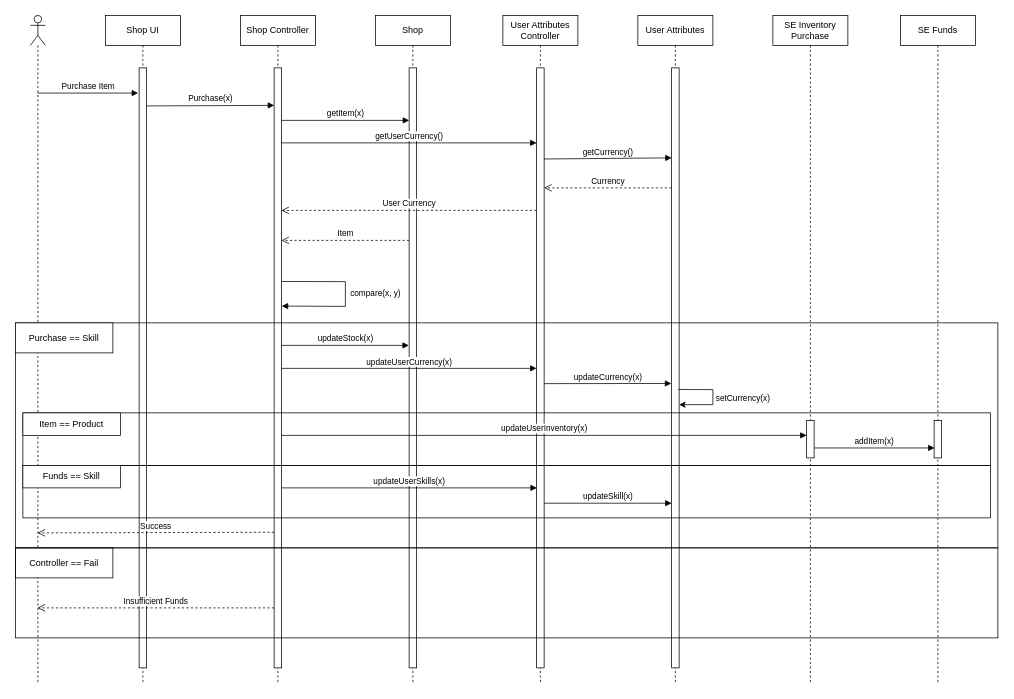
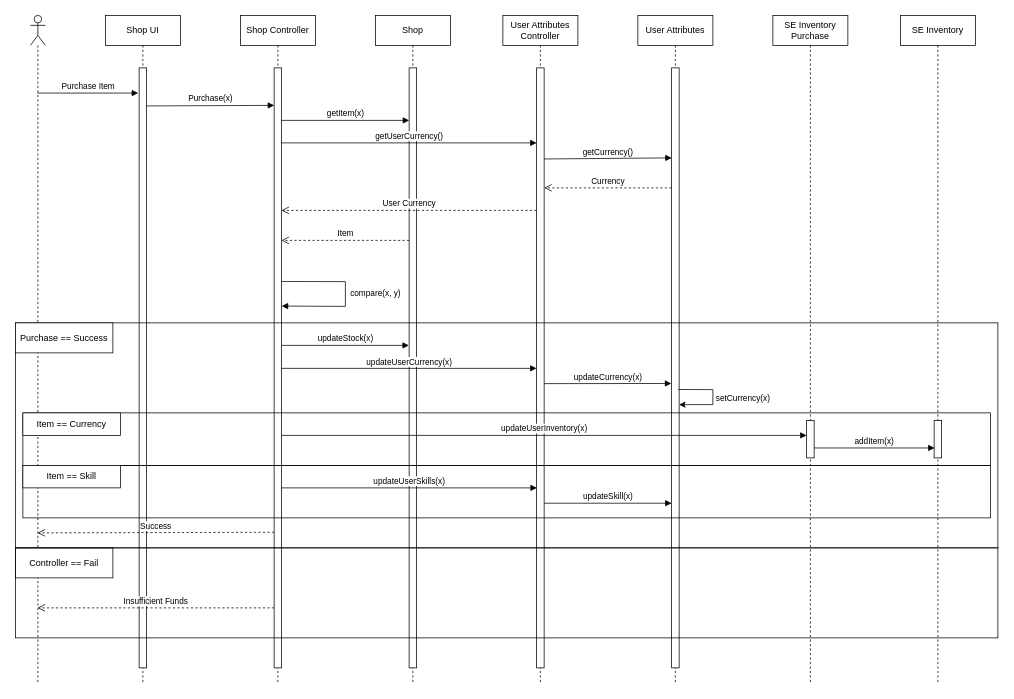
  <mxCell id="0" />
  <mxCell id="1" parent="0" />
  <mxCell id="2" value="" style="shape=umlLifeline;participant=umlActor;perimeter=lifelinePerimeter;whiteSpace=wrap;html=1;container=1;collapsible=0;recursiveResize=0;verticalAlign=top;spacingTop=36;labelBackgroundColor=#ffffff;outlineConnect=0;" parent="1" vertex="1"><mxGeometry x="40" y="20" width="20" height="890" as="geometry" /></mxCell>
  <mxCell id="3" value="Shop UI" style="shape=umlLifeline;perimeter=lifelinePerimeter;whiteSpace=wrap;html=1;container=1;collapsible=0;recursiveResize=0;outlineConnect=0;" parent="1" vertex="1"><mxGeometry x="140" y="20" width="100" height="890" as="geometry" /></mxCell>
  <mxCell id="4" value="" style="html=1;points=[];perimeter=orthogonalPerimeter;" parent="3" vertex="1"><mxGeometry x="45" y="70" width="10" height="800" as="geometry" /></mxCell>
  <mxCell id="5" value="Shop Controller" style="shape=umlLifeline;perimeter=lifelinePerimeter;whiteSpace=wrap;html=1;container=1;collapsible=0;recursiveResize=0;outlineConnect=0;" parent="1" vertex="1"><mxGeometry x="320" y="20" width="100" height="890" as="geometry" /></mxCell>
  <mxCell id="6" value="" style="html=1;points=[];perimeter=orthogonalPerimeter;" parent="5" vertex="1"><mxGeometry x="45" y="70" width="10" height="800" as="geometry" /></mxCell>
  <mxCell id="7" value="compare(x, y)" style="html=1;verticalAlign=bottom;endArrow=block;exitX=1.011;exitY=0.356;exitDx=0;exitDy=0;exitPerimeter=0;rounded=0;entryX=1.011;entryY=0.397;entryDx=0;entryDy=0;entryPerimeter=0;" parent="5" source="6" target="6" edge="1"><mxGeometry x="0.163" y="-41" width="80" relative="1" as="geometry"><mxPoint x="70" y="330" as="sourcePoint" /><mxPoint x="110" y="370" as="targetPoint" /><Array as="points"><mxPoint x="140" y="355" /><mxPoint x="140" y="388" /></Array><mxPoint x="40" y="33" as="offset" /></mxGeometry></mxCell>
  <mxCell id="8" value="Shop" style="shape=umlLifeline;perimeter=lifelinePerimeter;whiteSpace=wrap;html=1;container=1;collapsible=0;recursiveResize=0;outlineConnect=0;" parent="1" vertex="1"><mxGeometry x="500" y="20" width="100" height="890" as="geometry" /></mxCell>
  <mxCell id="9" value="" style="html=1;points=[];perimeter=orthogonalPerimeter;" parent="8" vertex="1"><mxGeometry x="45" y="70" width="10" height="800" as="geometry" /></mxCell>
  <mxCell id="10" value="Purchase Item" style="html=1;verticalAlign=bottom;endArrow=block;entryX=-0.129;entryY=0.042;entryDx=0;entryDy=0;entryPerimeter=0;" parent="1" source="2" target="4" edge="1"><mxGeometry width="80" relative="1" as="geometry"><mxPoint x="50" y="110.06" as="sourcePoint" /><mxPoint x="147.14" y="110" as="targetPoint" /></mxGeometry></mxCell>
  <mxCell id="11" value="Purchase(x)" style="html=1;verticalAlign=bottom;endArrow=block;exitX=1.011;exitY=0.103;exitDx=0;exitDy=0;exitPerimeter=0;entryX=0.011;entryY=0.102;entryDx=0;entryDy=0;entryPerimeter=0;" parent="1" edge="1"><mxGeometry width="80" relative="1" as="geometry"><mxPoint x="195.11" y="140.73" as="sourcePoint" /><mxPoint x="365.11" y="140" as="targetPoint" /></mxGeometry></mxCell>
  <mxCell id="12" value="getItem(x)" style="html=1;verticalAlign=bottom;endArrow=block;exitX=0.976;exitY=0.161;exitDx=0;exitDy=0;exitPerimeter=0;entryX=0.01;entryY=0.161;entryDx=0;entryDy=0;entryPerimeter=0;" parent="1" edge="1"><mxGeometry width="80" relative="1" as="geometry"><mxPoint x="374.76" y="160" as="sourcePoint" /><mxPoint x="545.1" y="160" as="targetPoint" /></mxGeometry></mxCell>
  <mxCell id="13" value="Item" style="html=1;verticalAlign=bottom;endArrow=open;dashed=1;endSize=8;exitX=0.01;exitY=0.253;exitDx=0;exitDy=0;exitPerimeter=0;entryX=0.976;entryY=0.253;entryDx=0;entryDy=0;entryPerimeter=0;" parent="1" edge="1"><mxGeometry relative="1" as="geometry"><mxPoint x="545.1" y="320" as="sourcePoint" /><mxPoint x="374.76" y="320" as="targetPoint" /></mxGeometry></mxCell>
  <mxCell id="14" value="User Attributes Controller" style="shape=umlLifeline;perimeter=lifelinePerimeter;whiteSpace=wrap;html=1;container=1;collapsible=0;recursiveResize=0;outlineConnect=0;" parent="1" vertex="1"><mxGeometry x="670" y="20" width="100" height="890" as="geometry" /></mxCell>
  <mxCell id="15" value="" style="html=1;points=[];perimeter=orthogonalPerimeter;" parent="14" vertex="1"><mxGeometry x="45" y="70" width="10" height="800" as="geometry" /></mxCell>
  <mxCell id="16" value="User Attributes" style="shape=umlLifeline;perimeter=lifelinePerimeter;whiteSpace=wrap;html=1;container=1;collapsible=0;recursiveResize=0;outlineConnect=0;" parent="1" vertex="1"><mxGeometry x="850" y="20" width="100" height="890" as="geometry" /></mxCell>
  <mxCell id="17" value="" style="html=1;points=[];perimeter=orthogonalPerimeter;" parent="16" vertex="1"><mxGeometry x="45" y="70" width="10" height="800" as="geometry" /></mxCell>
  <mxCell id="18" value="setCurrency(x)" style="endArrow=classic;html=1;exitX=0.89;exitY=0.536;exitDx=0;exitDy=0;exitPerimeter=0;rounded=0;" edge="1" parent="16" source="17" target="17"><mxGeometry x="0.19" y="-41" width="50" height="50" relative="1" as="geometry"><mxPoint x="70" y="500" as="sourcePoint" /><mxPoint x="170" y="460" as="targetPoint" /><Array as="points"><mxPoint x="100" y="499" /><mxPoint x="100" y="519" /></Array><mxPoint x="40" y="32" as="offset" /></mxGeometry></mxCell>
  <mxCell id="19" value="getUserCurrency()" style="html=1;verticalAlign=bottom;endArrow=block;exitX=0.976;exitY=0.161;exitDx=0;exitDy=0;exitPerimeter=0;" parent="1" edge="1"><mxGeometry width="80" relative="1" as="geometry"><mxPoint x="374.66" y="190" as="sourcePoint" /><mxPoint x="715" y="190" as="targetPoint" /></mxGeometry></mxCell>
  <mxCell id="20" value="getCurrency()" style="html=1;verticalAlign=bottom;endArrow=block;exitX=0.983;exitY=0.318;exitDx=0;exitDy=0;exitPerimeter=0;entryX=0.011;entryY=0.316;entryDx=0;entryDy=0;entryPerimeter=0;" parent="1" edge="1"><mxGeometry width="80" relative="1" as="geometry"><mxPoint x="724.83" y="211.46" as="sourcePoint" /><mxPoint x="895.11" y="210" as="targetPoint" /></mxGeometry></mxCell>
  <mxCell id="21" value="User Currency" style="html=1;verticalAlign=bottom;endArrow=open;dashed=1;endSize=8;entryX=0.976;entryY=0.253;entryDx=0;entryDy=0;entryPerimeter=0;" parent="1" edge="1"><mxGeometry relative="1" as="geometry"><mxPoint x="715" y="280" as="sourcePoint" /><mxPoint x="374.66" y="280" as="targetPoint" /></mxGeometry></mxCell>
  <mxCell id="22" value="Currency" style="html=1;verticalAlign=bottom;endArrow=open;dashed=1;endSize=8;exitX=-0.009;exitY=0.383;exitDx=0;exitDy=0;exitPerimeter=0;" parent="1" edge="1"><mxGeometry relative="1" as="geometry"><mxPoint x="894.91" y="250" as="sourcePoint" /><mxPoint x="725" y="250" as="targetPoint" /></mxGeometry></mxCell>
  <mxCell id="23" value="SE Inventory Purchase" style="shape=umlLifeline;perimeter=lifelinePerimeter;whiteSpace=wrap;html=1;container=1;collapsible=0;recursiveResize=0;outlineConnect=0;" parent="1" vertex="1"><mxGeometry x="1030" y="20" width="100" height="890" as="geometry" /></mxCell>
  <mxCell id="24" value="" style="html=1;points=[];perimeter=orthogonalPerimeter;" parent="23" vertex="1"><mxGeometry x="45" y="540" width="10" height="50" as="geometry" /></mxCell>
- <mxCell id="25" value="SE Funds" style="shape=umlLifeline;perimeter=lifelinePerimeter;whiteSpace=wrap;html=1;container=1;collapsible=0;recursiveResize=0;outlineConnect=0;" parent="1" vertex="1"><mxGeometry x="1200" y="20" width="100" height="890" as="geometry" /></mxCell>
+ <mxCell id="25" value="SE Inventory" style="shape=umlLifeline;perimeter=lifelinePerimeter;whiteSpace=wrap;html=1;container=1;collapsible=0;recursiveResize=0;outlineConnect=0;" parent="1" vertex="1"><mxGeometry x="1200" y="20" width="100" height="890" as="geometry" /></mxCell>
  <mxCell id="26" value="" style="html=1;points=[];perimeter=orthogonalPerimeter;" parent="25" vertex="1"><mxGeometry x="45" y="540" width="10" height="50" as="geometry" /></mxCell>
  <mxCell id="27" value="updateStock(x)" style="html=1;verticalAlign=bottom;endArrow=block;entryX=-0.029;entryY=0.465;entryDx=0;entryDy=0;entryPerimeter=0;" parent="1" edge="1"><mxGeometry width="80" relative="1" as="geometry"><mxPoint x="375" y="460" as="sourcePoint" /><mxPoint x="544.71" y="460" as="targetPoint" /></mxGeometry></mxCell>
  <mxCell id="28" value="updateUserCurrency(x)" style="html=1;verticalAlign=bottom;endArrow=block;entryX=-0.013;entryY=0.507;entryDx=0;entryDy=0;entryPerimeter=0;" parent="1" edge="1"><mxGeometry width="80" relative="1" as="geometry"><mxPoint x="375" y="490.66" as="sourcePoint" /><mxPoint x="714.87" y="490.66" as="targetPoint" /></mxGeometry></mxCell>
  <mxCell id="29" value="updateCurrency(x)" style="html=1;verticalAlign=bottom;endArrow=block;entryX=-0.04;entryY=0.526;entryDx=0;entryDy=0;entryPerimeter=0;" parent="1" edge="1" target="17"><mxGeometry width="80" relative="1" as="geometry"><mxPoint x="725" y="511" as="sourcePoint" /><mxPoint x="894.87" y="510.37" as="targetPoint" /></mxGeometry></mxCell>
  <mxCell id="30" value="updateUserInventory(x)" style="html=1;verticalAlign=bottom;endArrow=block;entryX=0;entryY=0.575;entryDx=0;entryDy=0;entryPerimeter=0;" parent="1" edge="1"><mxGeometry width="80" relative="1" as="geometry"><mxPoint x="375" y="580" as="sourcePoint" /><mxPoint x="1075" y="580" as="targetPoint" /></mxGeometry></mxCell>
  <mxCell id="31" value="addItem(x)" style="html=1;verticalAlign=bottom;endArrow=block;entryX=0.068;entryY=0.598;entryDx=0;entryDy=0;entryPerimeter=0;" parent="1" edge="1"><mxGeometry width="80" relative="1" as="geometry"><mxPoint x="1085" y="596.79" as="sourcePoint" /><mxPoint x="1245.68" y="596.79" as="targetPoint" /></mxGeometry></mxCell>
  <mxCell id="32" value="Success" style="html=1;verticalAlign=bottom;endArrow=open;dashed=1;endSize=8;exitX=0;exitY=0.774;exitDx=0;exitDy=0;exitPerimeter=0;" parent="1" source="6" edge="1"><mxGeometry relative="1" as="geometry"><mxPoint x="350" y="710" as="sourcePoint" /><mxPoint x="49.5" y="710" as="targetPoint" /></mxGeometry></mxCell>
  <mxCell id="33" value="Insufficient Funds" style="html=1;verticalAlign=bottom;endArrow=open;dashed=1;endSize=8;exitX=0;exitY=0.822;exitDx=0;exitDy=0;exitPerimeter=0;" parent="1" edge="1"><mxGeometry relative="1" as="geometry"><mxPoint x="365" y="810" as="sourcePoint" /><mxPoint x="49.5" y="810" as="targetPoint" /></mxGeometry></mxCell>
  <mxCell id="34" value="Controller == Fail" style="rounded=0;whiteSpace=wrap;html=1;fillColor=#ffffff;" parent="1" vertex="1"><mxGeometry x="20" y="730" width="130" height="40" as="geometry" /></mxCell>
  <mxCell id="35" value="updateUserSkills(x)" style="html=1;verticalAlign=bottom;endArrow=block;entryX=0.033;entryY=0.74;entryDx=0;entryDy=0;entryPerimeter=0;" parent="1" edge="1"><mxGeometry width="80" relative="1" as="geometry"><mxPoint x="375" y="650" as="sourcePoint" /><mxPoint x="715.33" y="650" as="targetPoint" /></mxGeometry></mxCell>
  <mxCell id="36" value="updateSkill(x)" style="html=1;verticalAlign=bottom;endArrow=block;entryX=0;entryY=0.768;entryDx=0;entryDy=0;entryPerimeter=0;" parent="1" edge="1"><mxGeometry width="80" relative="1" as="geometry"><mxPoint x="725" y="670.44" as="sourcePoint" /><mxPoint x="895" y="670.44" as="targetPoint" /></mxGeometry></mxCell>
  <mxCell id="37" value="" style="rounded=0;whiteSpace=wrap;html=1;fillColor=none;" parent="1" vertex="1"><mxGeometry x="30" y="620" width="1290" height="70" as="geometry" /></mxCell>
  <mxCell id="38" value="" style="rounded=0;whiteSpace=wrap;html=1;fillColor=none;" parent="1" vertex="1"><mxGeometry x="30" y="550" width="1290" height="70" as="geometry" /></mxCell>
- <mxCell id="39" value="Item == Product" style="rounded=0;whiteSpace=wrap;html=1;fillColor=#ffffff;" parent="1" vertex="1"><mxGeometry x="30" y="550" width="130" height="30" as="geometry" /></mxCell>
- <mxCell id="40" value="Funds == Skill" style="rounded=0;whiteSpace=wrap;html=1;fillColor=#ffffff;" parent="1" vertex="1"><mxGeometry x="30" y="620" width="130" height="30" as="geometry" /></mxCell>
+ <mxCell id="39" value="Item == Currency" style="rounded=0;whiteSpace=wrap;html=1;fillColor=#ffffff;" parent="1" vertex="1"><mxGeometry x="30" y="550" width="130" height="30" as="geometry" /></mxCell>
+ <mxCell id="40" value="Item == Skill" style="rounded=0;whiteSpace=wrap;html=1;fillColor=#ffffff;" parent="1" vertex="1"><mxGeometry x="30" y="620" width="130" height="30" as="geometry" /></mxCell>
  <mxCell id="41" value="" style="rounded=0;whiteSpace=wrap;html=1;fillColor=none;" parent="1" vertex="1"><mxGeometry x="20" y="730" width="1310" height="120" as="geometry" /></mxCell>
  <mxCell id="42" value="" style="rounded=0;whiteSpace=wrap;html=1;fillColor=none;" parent="1" vertex="1"><mxGeometry x="20" y="430" width="1310" height="300" as="geometry" /></mxCell>
- <mxCell id="43" value="Purchase == Skill" style="rounded=0;whiteSpace=wrap;html=1;fillColor=#ffffff;" parent="1" vertex="1"><mxGeometry x="20" y="430" width="130" height="40" as="geometry" /></mxCell>
+ <mxCell id="43" value="Purchase == Success" style="rounded=0;whiteSpace=wrap;html=1;fillColor=#ffffff;" parent="1" vertex="1"><mxGeometry x="20" y="430" width="130" height="40" as="geometry" /></mxCell>
